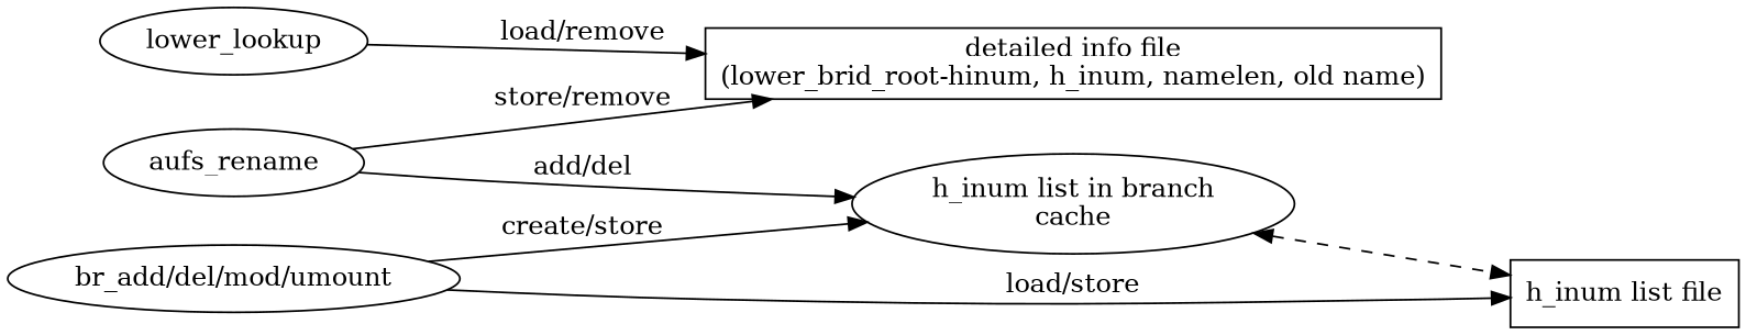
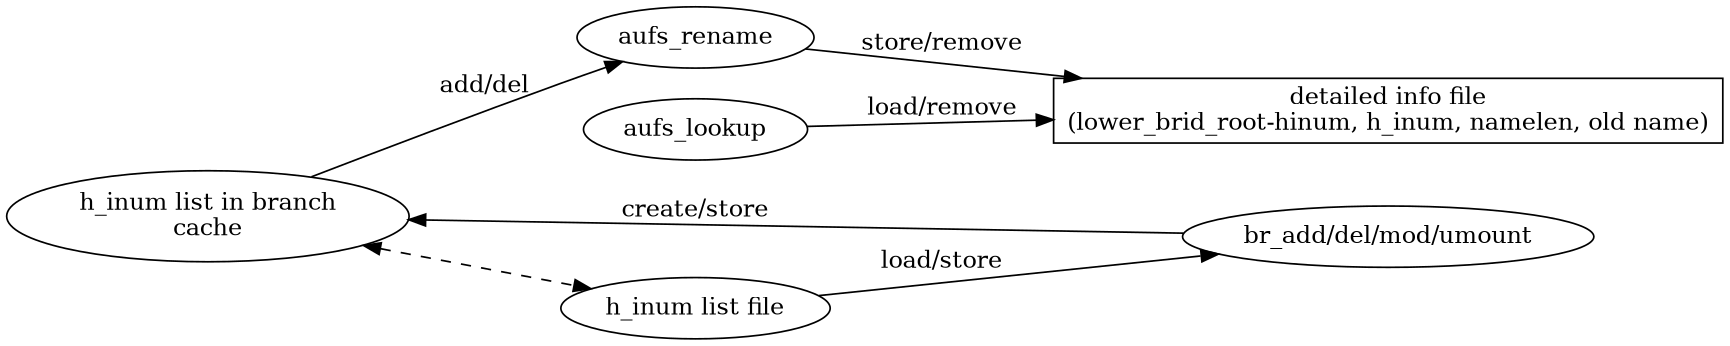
  digraph {
    rankdir=LR
    node [shape=oval]
    n1 [label="detailed info file\n(lower_brid_root-hinum, h_inum, namelen, old name)" shape=box]
    aufs_rename
    n3 [label="h_inum list in branch\ncache"]
-   n4 [label="h_inum list file" shape=box]
+   n4 [label="h_inum list file" shape=ellipse]
    n5 [label="br_add/del/mod/umount"]
-   aufs_lookup [label=lower_lookup]
+   aufs_lookup
    aufs_rename -> n1 [label="store/remove"]
-   aufs_rename -> n3 [label="add/del"]
+   n3 -> aufs_rename [label="add/del"]
    n3 -> n4 [dir=both style=dashed]
    n5 -> n3 [label="create/store"]
-   n5 -> n4 [label="load/store"]
+   n4 -> n5 [label="load/store"]
    aufs_lookup -> n1 [label="load/remove"]
  }
